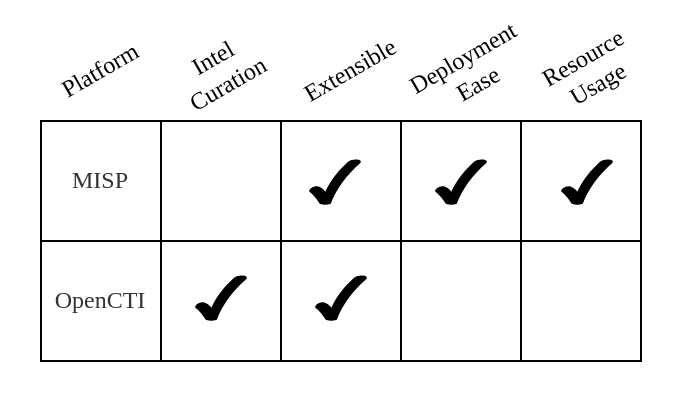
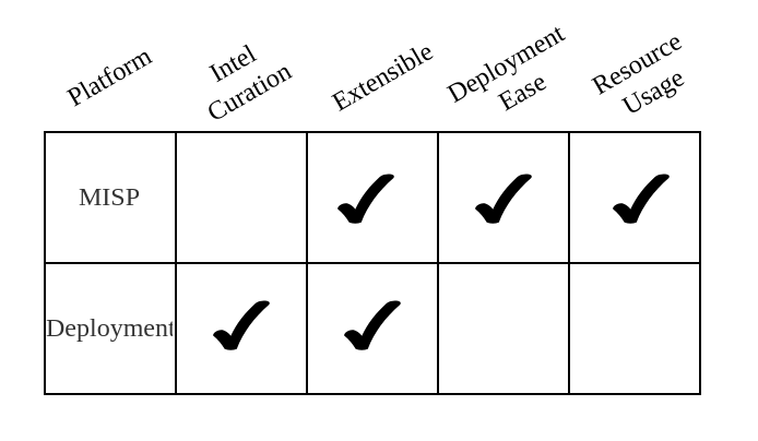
  <mxCell id="0" />
  <mxCell id="1" parent="0" />
  <mxCell id="2" value="" style="shape=table;startSize=0;container=1;collapsible=0;childLayout=tableLayout;" vertex="1" parent="1"><mxGeometry x="20" y="60" width="300" height="120" as="geometry" /></mxCell>
  <mxCell id="3" value="" style="shape=tableRow;horizontal=0;startSize=0;swimlaneHead=0;swimlaneBody=0;top=0;left=0;bottom=0;right=0;collapsible=0;dropTarget=0;fillColor=none;points=[[0,0.5],[1,0.5]];portConstraint=eastwest;" vertex="1" parent="2"><mxGeometry width="300" height="60" as="geometry" /></mxCell>
  <mxCell id="4" value="MISP" style="shape=partialRectangle;html=1;whiteSpace=wrap;connectable=0;overflow=hidden;fillColor=#f5f5f5;top=0;left=0;bottom=0;right=0;pointerEvents=1;strokeColor=#666666;fontFamily=Times New Roman;fontColor=#333333;opacity=0;" vertex="1" parent="3"><mxGeometry width="60" height="60" as="geometry"><mxRectangle width="60" height="60" as="alternateBounds" /></mxGeometry></mxCell>
  <mxCell id="5" value="" style="shape=partialRectangle;html=1;whiteSpace=wrap;connectable=0;overflow=hidden;fillColor=none;top=0;left=0;bottom=0;right=0;pointerEvents=1;" vertex="1" parent="3"><mxGeometry x="60" width="60" height="60" as="geometry"><mxRectangle width="60" height="60" as="alternateBounds" /></mxGeometry></mxCell>
  <mxCell id="6" value="" style="shape=partialRectangle;html=1;whiteSpace=wrap;connectable=0;overflow=hidden;fillColor=none;top=0;left=0;bottom=0;right=0;pointerEvents=1;" vertex="1" parent="3"><mxGeometry x="120" width="60" height="60" as="geometry"><mxRectangle width="60" height="60" as="alternateBounds" /></mxGeometry></mxCell>
  <mxCell id="7" value="" style="shape=partialRectangle;html=1;whiteSpace=wrap;connectable=0;overflow=hidden;fillColor=none;top=0;left=0;bottom=0;right=0;pointerEvents=1;" vertex="1" parent="3"><mxGeometry x="180" width="60" height="60" as="geometry"><mxRectangle width="60" height="60" as="alternateBounds" /></mxGeometry></mxCell>
  <mxCell id="8" style="shape=partialRectangle;html=1;whiteSpace=wrap;connectable=0;overflow=hidden;fillColor=none;top=0;left=0;bottom=0;right=0;pointerEvents=1;" vertex="1" parent="3"><mxGeometry x="240" width="60" height="60" as="geometry"><mxRectangle width="60" height="60" as="alternateBounds" /></mxGeometry></mxCell>
  <mxCell id="9" value="" style="shape=tableRow;horizontal=0;startSize=0;swimlaneHead=0;swimlaneBody=0;top=0;left=0;bottom=0;right=0;collapsible=0;dropTarget=0;fillColor=none;points=[[0,0.5],[1,0.5]];portConstraint=eastwest;" vertex="1" parent="2"><mxGeometry y="60" width="300" height="60" as="geometry" /></mxCell>
- <mxCell id="10" value="&lt;font face=&quot;Times New Roman&quot;&gt;OpenCTI&lt;/font&gt;" style="shape=partialRectangle;html=1;whiteSpace=wrap;connectable=0;overflow=hidden;fillColor=#f5f5f5;top=0;left=0;bottom=0;right=0;pointerEvents=1;strokeColor=#000000;fontColor=#333333;gradientColor=none;gradientDirection=east;opacity=0;" vertex="1" parent="9"><mxGeometry width="60" height="60" as="geometry"><mxRectangle width="60" height="60" as="alternateBounds" /></mxGeometry></mxCell>
+ <mxCell id="10" value="&lt;font face=&quot;Times New Roman&quot;&gt;Deployment&lt;/font&gt;" style="shape=partialRectangle;html=1;whiteSpace=wrap;connectable=0;overflow=hidden;fillColor=#f5f5f5;top=0;left=0;bottom=0;right=0;pointerEvents=1;strokeColor=#000000;fontColor=#333333;gradientColor=none;gradientDirection=east;opacity=0;" vertex="1" parent="9"><mxGeometry width="60" height="60" as="geometry"><mxRectangle width="60" height="60" as="alternateBounds" /></mxGeometry></mxCell>
  <mxCell id="11" value="" style="shape=partialRectangle;html=1;whiteSpace=wrap;connectable=0;overflow=hidden;fillColor=none;top=0;left=0;bottom=0;right=0;pointerEvents=1;" vertex="1" parent="9"><mxGeometry x="60" width="60" height="60" as="geometry"><mxRectangle width="60" height="60" as="alternateBounds" /></mxGeometry></mxCell>
  <mxCell id="12" value="" style="shape=partialRectangle;html=1;whiteSpace=wrap;connectable=0;overflow=hidden;fillColor=none;top=0;left=0;bottom=0;right=0;pointerEvents=1;" vertex="1" parent="9"><mxGeometry x="120" width="60" height="60" as="geometry"><mxRectangle width="60" height="60" as="alternateBounds" /></mxGeometry></mxCell>
  <mxCell id="13" value="" style="shape=partialRectangle;html=1;whiteSpace=wrap;connectable=0;overflow=hidden;fillColor=none;top=0;left=0;bottom=0;right=0;pointerEvents=1;" vertex="1" parent="9"><mxGeometry x="180" width="60" height="60" as="geometry"><mxRectangle width="60" height="60" as="alternateBounds" /></mxGeometry></mxCell>
  <mxCell id="14" style="shape=partialRectangle;html=1;whiteSpace=wrap;connectable=0;overflow=hidden;fillColor=none;top=0;left=0;bottom=0;right=0;pointerEvents=1;" vertex="1" parent="9"><mxGeometry x="240" width="60" height="60" as="geometry"><mxRectangle width="60" height="60" as="alternateBounds" /></mxGeometry></mxCell>
  <mxCell id="15" value="Platform" style="text;strokeColor=none;align=center;fillColor=none;html=1;verticalAlign=middle;whiteSpace=wrap;rounded=0;rotation=-30;fontFamily=Times New Roman;" vertex="1" parent="1"><mxGeometry x="20" y="20" width="60" height="30" as="geometry" /></mxCell>
  <mxCell id="16" value="Intel Curation" style="text;strokeColor=none;align=center;fillColor=none;html=1;verticalAlign=middle;whiteSpace=wrap;rounded=0;rotation=-30;fontFamily=Times New Roman;" vertex="1" parent="1"><mxGeometry x="80" y="20" width="60" height="30" as="geometry" /></mxCell>
  <mxCell id="17" value="Extensible" style="text;strokeColor=none;align=center;fillColor=none;html=1;verticalAlign=middle;whiteSpace=wrap;rounded=0;rotation=-30;fontFamily=Times New Roman;" vertex="1" parent="1"><mxGeometry x="145" y="20" width="60" height="30" as="geometry" /></mxCell>
  <mxCell id="18" value="Deployment Ease" style="text;strokeColor=none;align=center;fillColor=none;html=1;verticalAlign=middle;whiteSpace=wrap;rounded=0;rotation=-30;fontFamily=Times New Roman;" vertex="1" parent="1"><mxGeometry x="205" y="20" width="60" height="30" as="geometry" /></mxCell>
  <mxCell id="19" value="Resource Usage" style="text;strokeColor=none;align=center;fillColor=none;html=1;verticalAlign=middle;whiteSpace=wrap;rounded=0;rotation=-30;fontFamily=Times New Roman;" vertex="1" parent="1"><mxGeometry x="265" y="20" width="60" height="30" as="geometry" /></mxCell>
  <mxCell id="20" value="" style="verticalLabelPosition=bottom;verticalAlign=top;html=1;shape=mxgraph.basic.tick;labelBackgroundColor=#E6E6E6;fillColor=#000000;fontColor=#ffffff;strokeColor=none;fontFamily=Times New Roman;labelBorderColor=#000000;" vertex="1" parent="1"><mxGeometry x="97" y="137" width="26" height="23" as="geometry" /></mxCell>
  <mxCell id="21" value="" style="verticalLabelPosition=bottom;verticalAlign=top;html=1;shape=mxgraph.basic.tick;labelBackgroundColor=#E6E6E6;fillColor=#000000;fontColor=#ffffff;strokeColor=none;" vertex="1" parent="1"><mxGeometry x="157" y="137" width="26" height="23" as="geometry" /></mxCell>
  <mxCell id="22" value="" style="verticalLabelPosition=bottom;verticalAlign=top;html=1;shape=mxgraph.basic.tick;labelBackgroundColor=#E6E6E6;fillColor=#000000;fontColor=#ffffff;strokeColor=none;" vertex="1" parent="1"><mxGeometry x="154" y="79" width="26" height="23" as="geometry" /></mxCell>
  <mxCell id="23" value="" style="verticalLabelPosition=bottom;verticalAlign=top;html=1;shape=mxgraph.basic.tick;labelBackgroundColor=#E6E6E6;fillColor=#000000;fontColor=#ffffff;strokeColor=none;" vertex="1" parent="1"><mxGeometry x="217" y="79" width="26" height="23" as="geometry" /></mxCell>
  <mxCell id="24" value="" style="verticalLabelPosition=bottom;verticalAlign=top;html=1;shape=mxgraph.basic.tick;labelBackgroundColor=#E6E6E6;fillColor=#000000;fontColor=#ffffff;strokeColor=none;" vertex="1" parent="1"><mxGeometry x="280" y="79" width="26" height="23" as="geometry" /></mxCell>
